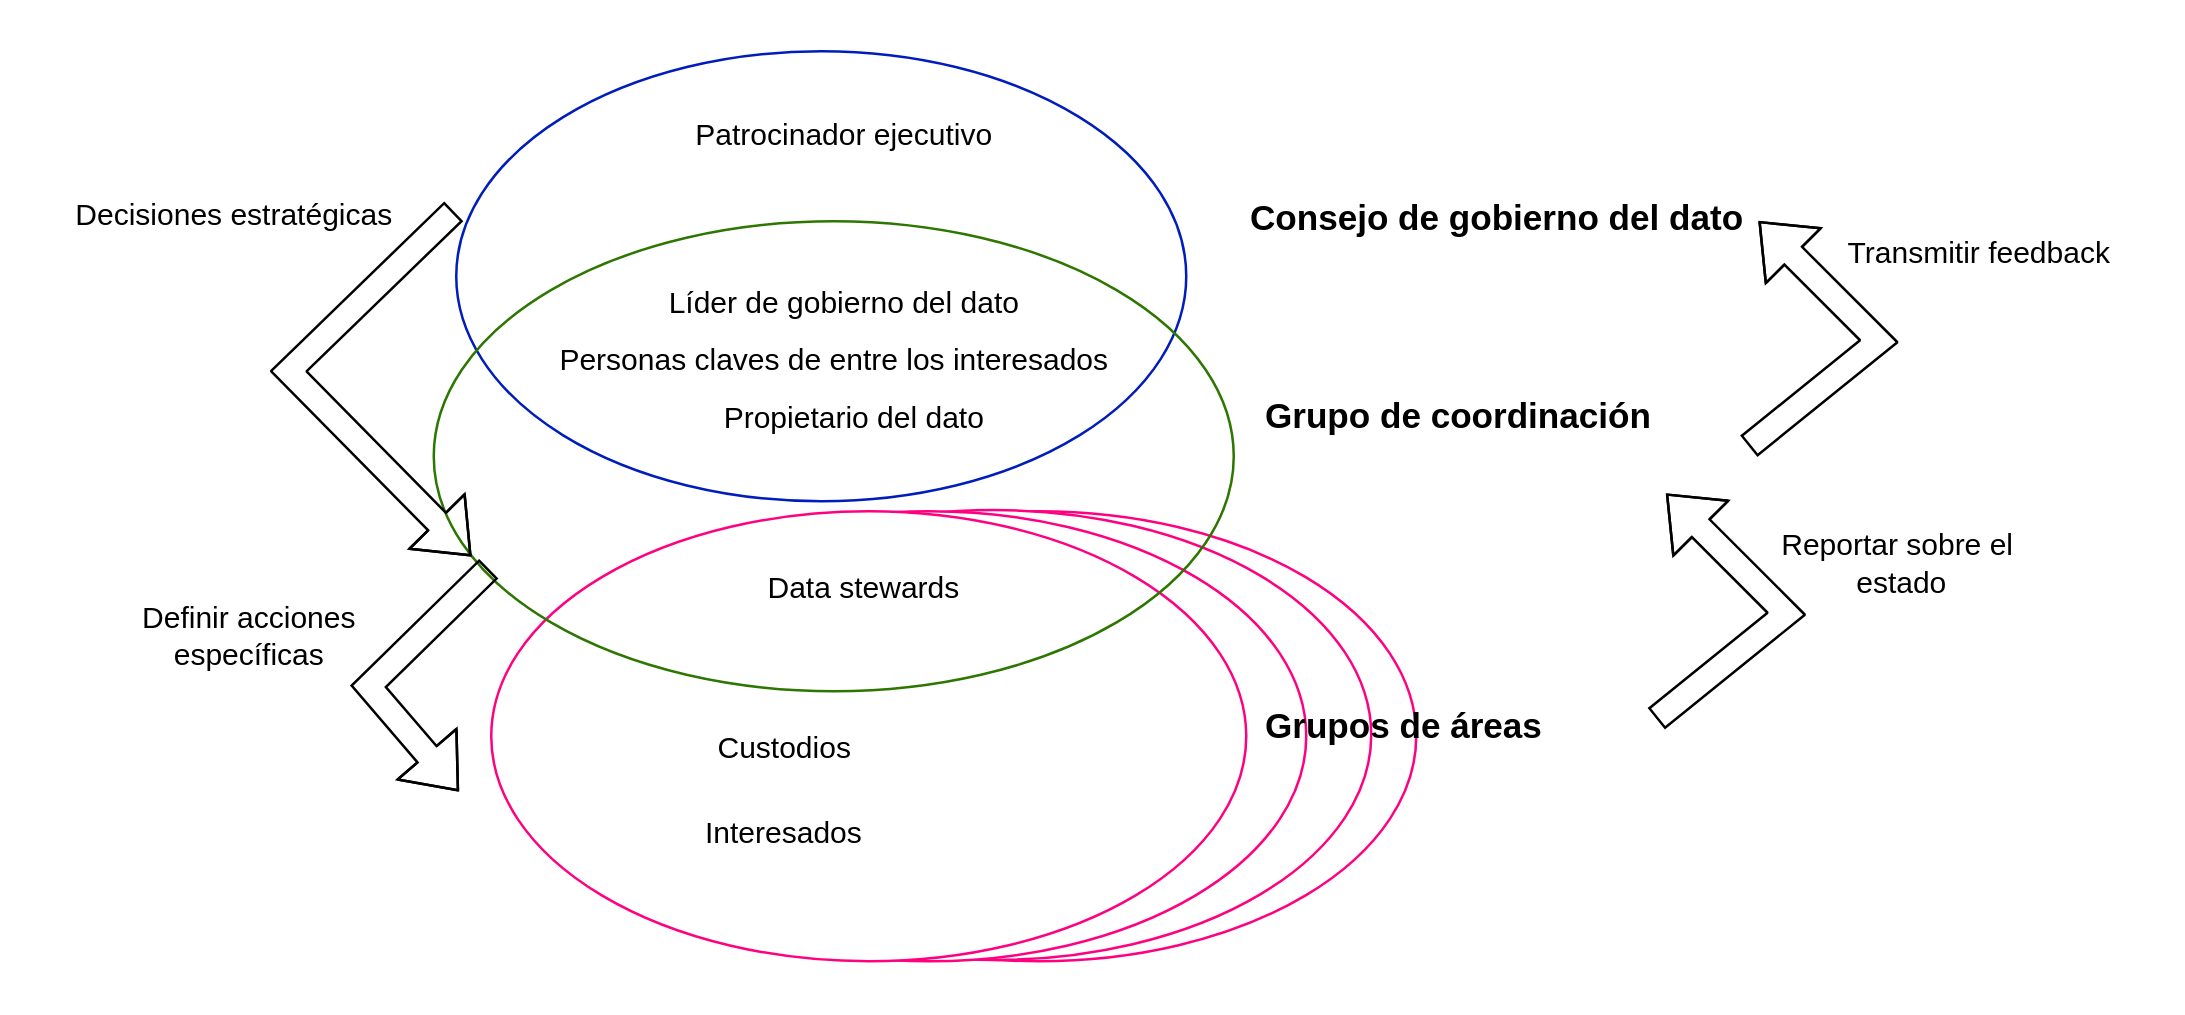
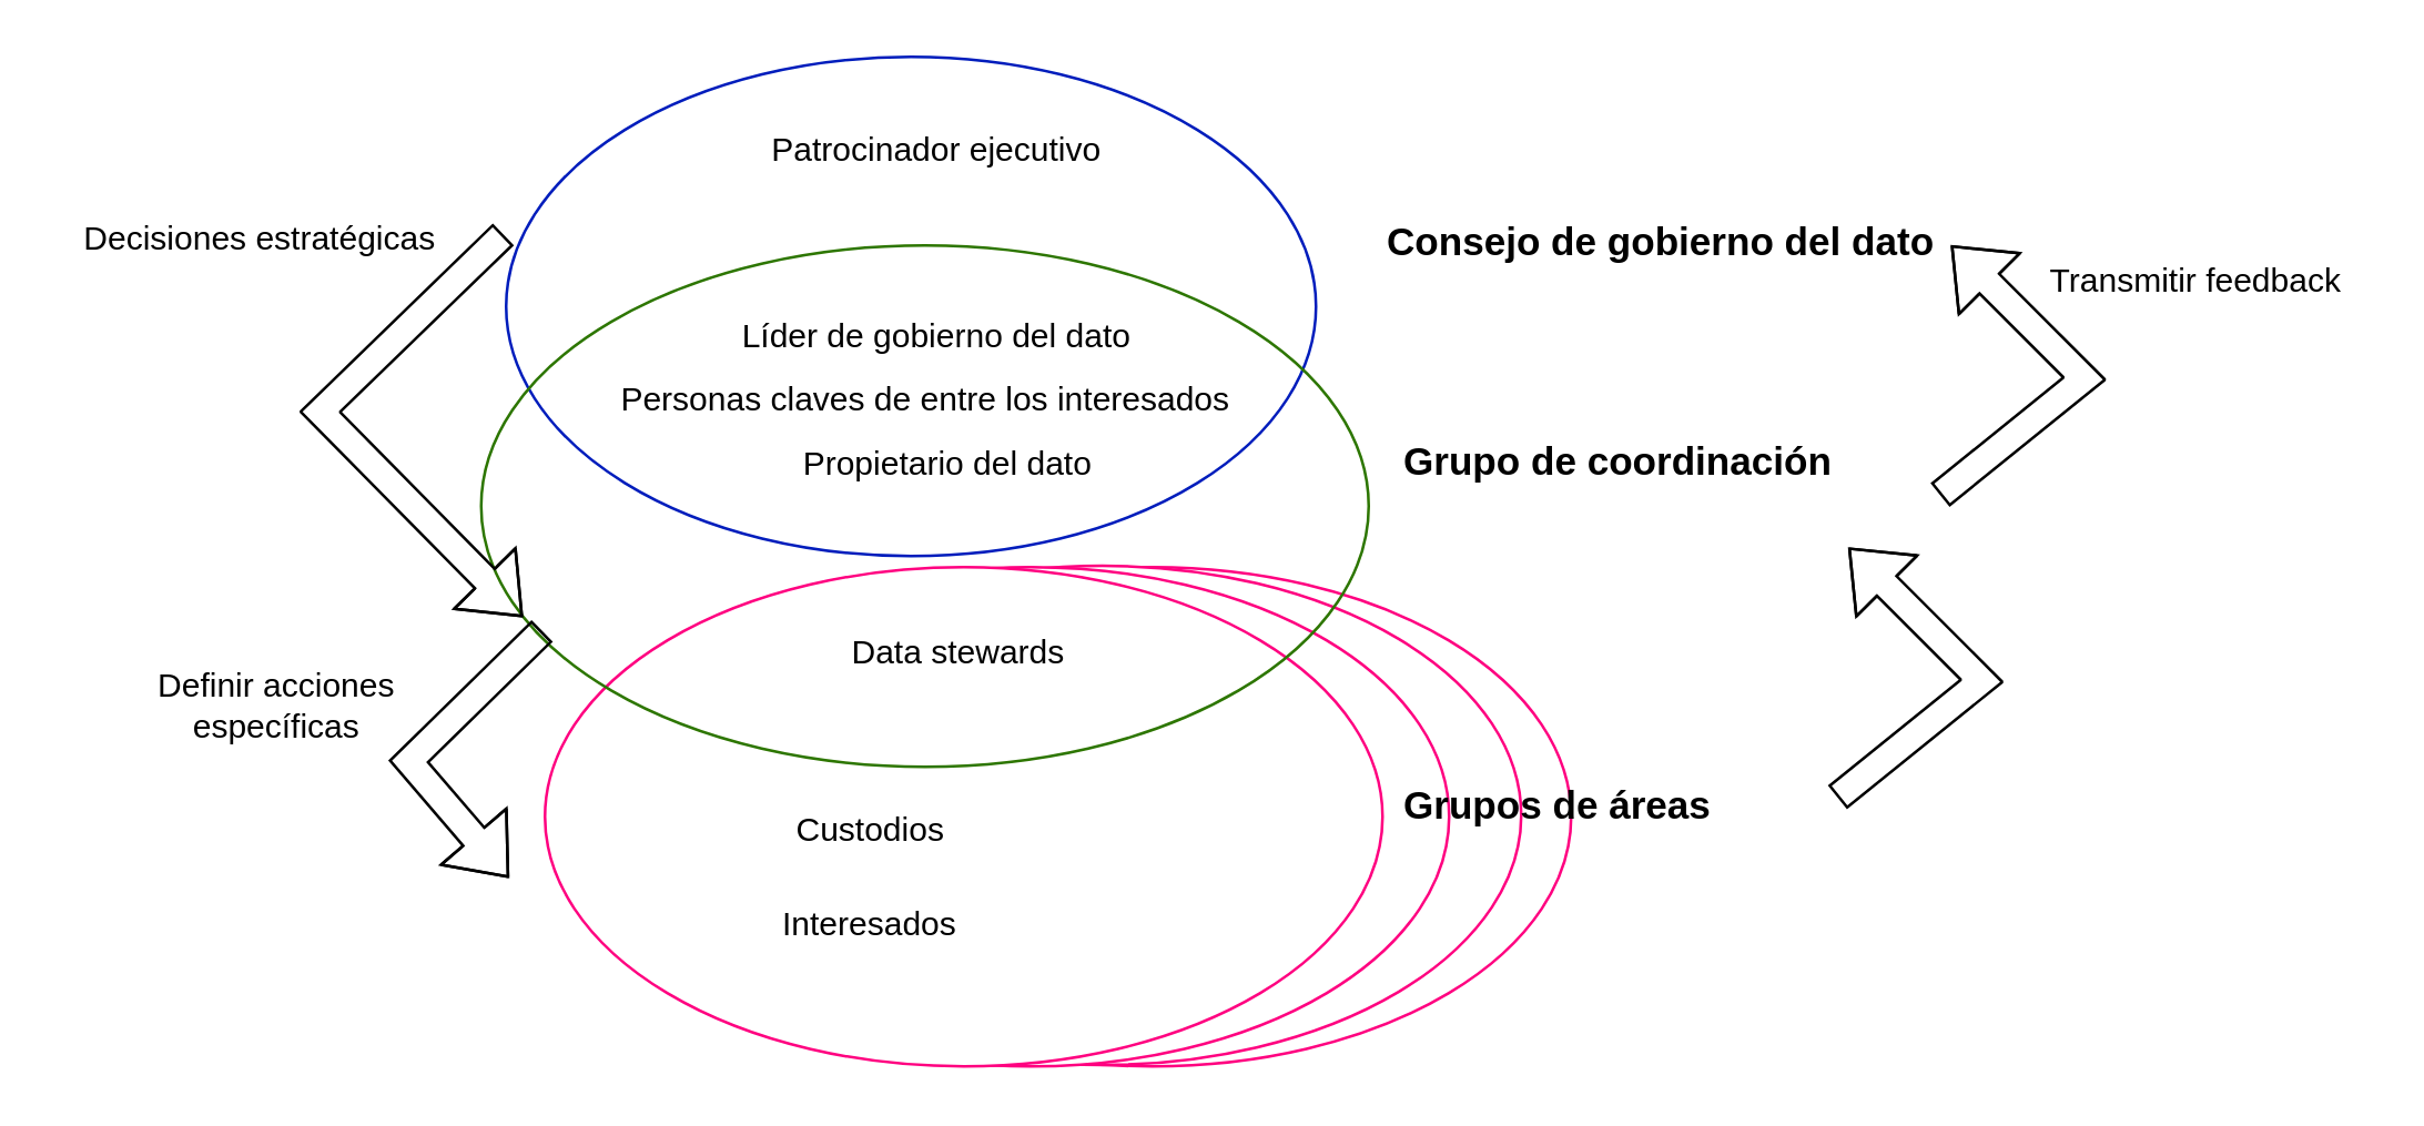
  <mxCell id="0" />
  <mxCell id="1" parent="0" />
  <mxCell id="2" value="" style="ellipse;whiteSpace=wrap;html=1;rounded=1;strokeColor=#FF0080;fillColor=default;" vertex="1" parent="1"><mxGeometry x="264" y="204" width="302" height="180" as="geometry" /></mxCell>
  <mxCell id="3" value="" style="ellipse;whiteSpace=wrap;html=1;rounded=1;strokeColor=#FF0080;fillColor=default;" vertex="1" parent="1"><mxGeometry x="246" y="203.5" width="302" height="180" as="geometry" /></mxCell>
  <mxCell id="4" value="" style="ellipse;whiteSpace=wrap;html=1;rounded=1;strokeColor=#FF0080;fillColor=default;" vertex="1" parent="1"><mxGeometry x="220" y="204" width="302" height="180" as="geometry" /></mxCell>
  <mxCell id="5" value="" style="ellipse;whiteSpace=wrap;html=1;rounded=1;strokeColor=#FF0080;" vertex="1" parent="1"><mxGeometry x="196" y="204" width="302" height="180" as="geometry" /></mxCell>
  <mxCell id="6" value="" style="ellipse;whiteSpace=wrap;html=1;fillColor=none;fontColor=#ffffff;strokeColor=#001DBC;rounded=1;" vertex="1" parent="1"><mxGeometry x="182" y="20" width="292" height="180" as="geometry" /></mxCell>
  <mxCell id="7" value="&lt;table data-pm-slice=&quot;1 1 -3 [&amp;quot;table&amp;quot;,null,&amp;quot;tableRow&amp;quot;,null]&quot;&gt;&lt;tbody&gt;&lt;tr&gt;&lt;td&gt;Pat&lt;span class=&quot;&quot;&gt;rocinador ejecutivo&lt;/span&gt;&lt;/td&gt;&lt;/tr&gt;&lt;/tbody&gt;&lt;/table&gt;" style="text;html=1;align=center;verticalAlign=middle;resizable=0;points=[];autosize=1;strokeColor=none;fillColor=none;rounded=1;" vertex="1" parent="1"><mxGeometry x="262" y="39" width="150" height="30" as="geometry" /></mxCell>
  <mxCell id="8" value="&lt;table data-pm-slice=&quot;1 1 -3 [&amp;quot;table&amp;quot;,null,&amp;quot;tableRow&amp;quot;,null]&quot;&gt;&lt;tbody&gt;&lt;tr&gt;&lt;td&gt;&lt;span class=&quot;&quot;&gt;Líder de gobierno del dato&lt;/span&gt;&lt;/td&gt;&lt;/tr&gt;&lt;/tbody&gt;&lt;/table&gt;" style="text;html=1;align=center;verticalAlign=middle;resizable=0;points=[];autosize=1;strokeColor=none;fillColor=none;rounded=1;" vertex="1" parent="1"><mxGeometry x="252" y="106" width="170" height="30" as="geometry" /></mxCell>
  <mxCell id="9" value="Propietario del dato" style="text;html=1;align=center;verticalAlign=middle;resizable=0;points=[];autosize=1;strokeColor=none;fillColor=none;rounded=1;" vertex="1" parent="1"><mxGeometry x="276" y="152" width="130" height="30" as="geometry" /></mxCell>
  <mxCell id="10" value="&lt;table data-pm-slice=&quot;1 1 -3 [&amp;quot;table&amp;quot;,null,&amp;quot;tableRow&amp;quot;,null]&quot;&gt;&lt;tbody&gt;&lt;tr&gt;&lt;td&gt;&lt;span class=&quot;&quot;&gt;Personas claves de entre los interesados&lt;/span&gt;&lt;/td&gt;&lt;/tr&gt;&lt;/tbody&gt;&lt;/table&gt;" style="text;html=1;align=center;verticalAlign=middle;resizable=0;points=[];autosize=1;strokeColor=none;fillColor=none;rounded=1;" vertex="1" parent="1"><mxGeometry x="208" y="129" width="250" height="30" as="geometry" /></mxCell>
  <mxCell id="11" value="" style="ellipse;whiteSpace=wrap;html=1;fillColor=none;fontColor=#ffffff;strokeColor=#2D7600;rounded=1;" vertex="1" parent="1"><mxGeometry x="173" y="88" width="320" height="188" as="geometry" /></mxCell>
  <mxCell id="12" value="&lt;table data-pm-slice=&quot;1 1 -3 [&amp;quot;table&amp;quot;,null,&amp;quot;tableRow&amp;quot;,null]&quot;&gt;&lt;tbody&gt;&lt;tr&gt;&lt;td&gt;Da&lt;span class=&quot;&quot;&gt;ta stewards&lt;/span&gt;&lt;/td&gt;&lt;/tr&gt;&lt;/tbody&gt;&lt;/table&gt;" style="text;whiteSpace=wrap;html=1;" vertex="1" parent="1"><mxGeometry x="301.5" y="218" width="111" height="42" as="geometry" /></mxCell>
  <mxCell id="13" value="&lt;table data-pm-slice=&quot;1 1 -3 [&amp;quot;table&amp;quot;,null,&amp;quot;tableRow&amp;quot;,null]&quot;&gt;&lt;tbody&gt;&lt;tr&gt;&lt;td&gt;&lt;span class=&quot;&quot;&gt;Custodios&lt;/span&gt;&lt;/td&gt;&lt;/tr&gt;&lt;/tbody&gt;&lt;/table&gt;" style="text;whiteSpace=wrap;html=1;" vertex="1" parent="1"><mxGeometry x="281.5" y="282" width="87" height="42" as="geometry" /></mxCell>
  <mxCell id="14" value="&lt;table data-pm-slice=&quot;1 1 -3 [&amp;quot;table&amp;quot;,null,&amp;quot;tableRow&amp;quot;,null]&quot;&gt;&lt;tbody&gt;&lt;tr&gt;&lt;td&gt;&lt;span class=&quot;&quot;&gt;Interesados&lt;/span&gt;&lt;/td&gt;&lt;/tr&gt;&lt;/tbody&gt;&lt;/table&gt;" style="text;whiteSpace=wrap;html=1;" vertex="1" parent="1"><mxGeometry x="276.5" y="316" width="97" height="42" as="geometry" /></mxCell>
  <mxCell id="15" value="&lt;h3 data-pm-slice=&quot;1 1 []&quot;&gt;&lt;span class=&quot;&quot;&gt;Consejo de gobierno del dato&lt;/span&gt;&lt;/h3&gt;" style="text;whiteSpace=wrap;html=1;" vertex="1" parent="1"><mxGeometry x="498" y="58" width="225" height="67" as="geometry" /></mxCell>
  <mxCell id="16" value="&lt;h3 data-pm-slice=&quot;1 1 []&quot;&gt;&lt;span class=&quot;&quot;&gt;Grupo de coordinación&lt;/span&gt;&lt;/h3&gt;" style="text;whiteSpace=wrap;html=1;" vertex="1" parent="1"><mxGeometry x="504" y="137" width="182" height="67" as="geometry" /></mxCell>
  <mxCell id="17" value="&lt;h3 data-pm-slice=&quot;1 1 []&quot;&gt;&lt;span class=&quot;&quot;&gt;Grupos de áreas&lt;/span&gt;&lt;/h3&gt;" style="text;whiteSpace=wrap;html=1;" vertex="1" parent="1"><mxGeometry x="504" y="260.5" width="139" height="67" as="geometry" /></mxCell>
  <mxCell id="18" value="" style="shape=flexArrow;endArrow=classic;html=1;rounded=0;" edge="1" parent="1"><mxGeometry width="50" height="50" relative="1" as="geometry"><mxPoint x="181" y="84" as="sourcePoint" /><mxPoint x="188" y="222" as="targetPoint" /><Array as="points"><mxPoint x="115" y="148" /></Array></mxGeometry></mxCell>
  <mxCell id="19" value="Decisiones estratégicas" style="text;html=1;align=center;verticalAlign=middle;resizable=0;points=[];autosize=1;strokeColor=none;fillColor=none;" vertex="1" parent="1"><mxGeometry x="20" y="73" width="145" height="26" as="geometry" /></mxCell>
  <mxCell id="20" value="" style="shape=flexArrow;endArrow=classic;html=1;rounded=0;" edge="1" parent="1"><mxGeometry width="50" height="50" relative="1" as="geometry"><mxPoint x="195" y="227" as="sourcePoint" /><mxPoint x="183" y="316" as="targetPoint" /><Array as="points"><mxPoint x="147" y="274" /></Array></mxGeometry></mxCell>
  <mxCell id="21" value="&lt;div&gt;Definir acciones&lt;/div&gt;&lt;div&gt;específicas&lt;/div&gt;" style="text;html=1;align=center;verticalAlign=middle;resizable=0;points=[];autosize=1;strokeColor=none;fillColor=none;" vertex="1" parent="1"><mxGeometry x="47" y="233" width="103" height="41" as="geometry" /></mxCell>
  <mxCell id="22" value="" style="shape=flexArrow;endArrow=classic;html=1;rounded=0;" edge="1" parent="1"><mxGeometry width="50" height="50" relative="1" as="geometry"><mxPoint x="699" y="178" as="sourcePoint" /><mxPoint x="703" y="88" as="targetPoint" /><Array as="points"><mxPoint x="751" y="136" /></Array></mxGeometry></mxCell>
  <mxCell id="23" value="Transmitir feedback" style="text;html=1;align=center;verticalAlign=middle;resizable=0;points=[];autosize=1;strokeColor=none;fillColor=none;" vertex="1" parent="1"><mxGeometry x="729" y="88" width="123" height="26" as="geometry" /></mxCell>
  <mxCell id="24" value="" style="shape=flexArrow;endArrow=classic;html=1;rounded=0;" edge="1" parent="1"><mxGeometry width="50" height="50" relative="1" as="geometry"><mxPoint x="662" y="287" as="sourcePoint" /><mxPoint x="666" y="197" as="targetPoint" /><Array as="points"><mxPoint x="714" y="245" /></Array></mxGeometry></mxCell>
- <mxCell id="25" value="&lt;div&gt;Reportar sobre el&amp;nbsp;&lt;/div&gt;&lt;div&gt;estado&lt;/div&gt;" style="text;html=1;align=center;verticalAlign=middle;resizable=0;points=[];autosize=1;strokeColor=none;fillColor=none;" vertex="1" parent="1"><mxGeometry x="703" y="204" width="114" height="41" as="geometry" /></mxCell>
